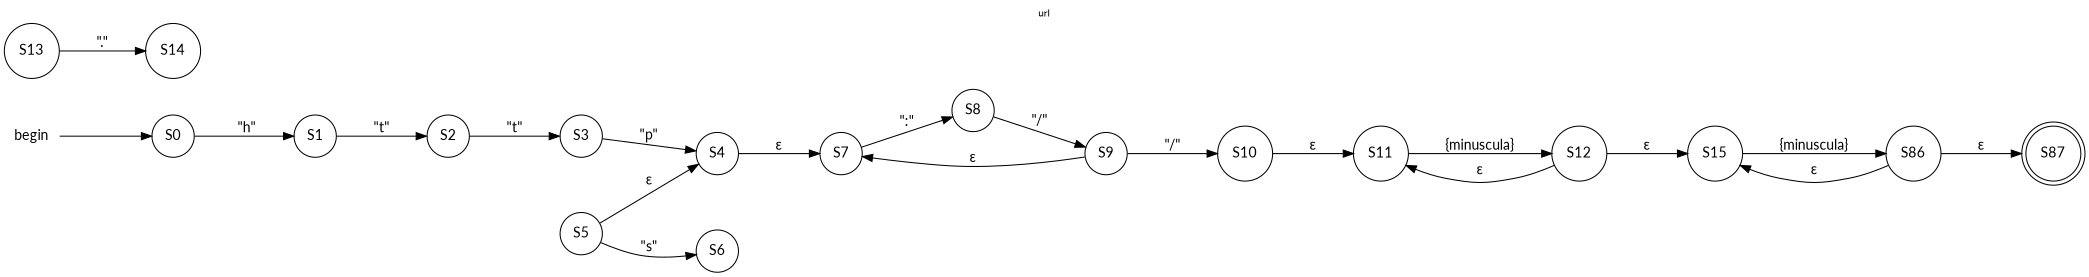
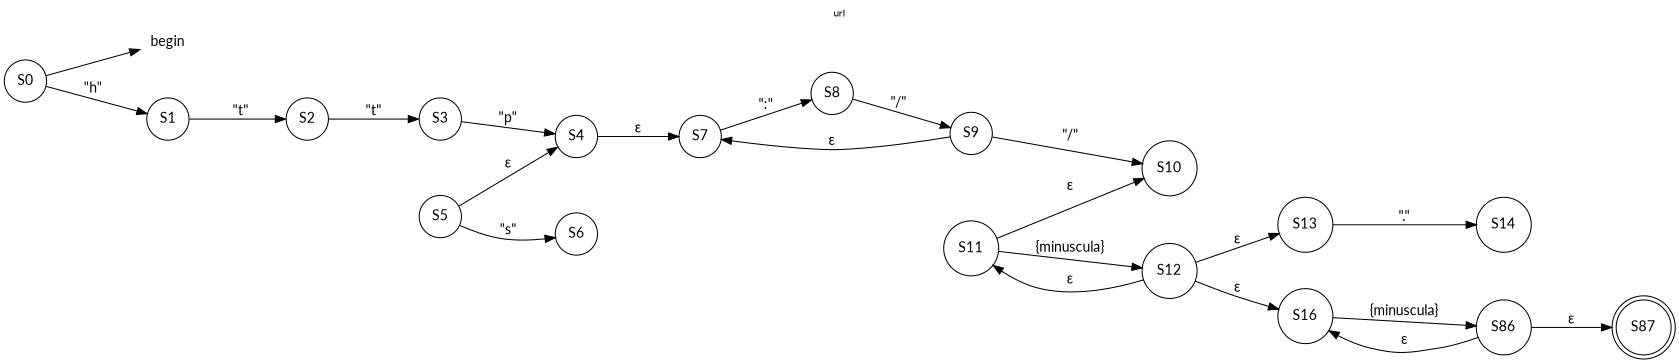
  digraph {
    fontname=Lato
    fontsize=10
    label=url
    labelloc=t
    nodesep=0.5
    rankdir=LR
    ranksep=1
    node [fontname=Lato shape=circle]
    edge [fontname=Lato]
    begin [shape=none]
    S0
    S1
    n4 [label=S87 shape=doublecircle]
    S2
    S3
    S4
    S7
    S5
    S6
    S8
    S9
    S10
    S11
    S12
    S13
-   S15
+   S15 [label=S16]
    S14
    n19 [label=S86]
-   begin -> S0
+   S0 -> begin
    S0 -> S1 [label="\"h\""]
    S1 -> S2 [label="\"t\""]
    S2 -> S3 [label="\"t\""]
    S3 -> S4 [label="\"p\""]
    S4 -> S7 [label="ε"]
    S7 -> S8 [label="\":\""]
    S5 -> S4 [label="ε"]
    S5 -> S6 [label="\"s\""]
    S8 -> S9 [label="\"/\""]
    S9 -> S7 [label="ε"]
    S9 -> S10 [label="\"/\""]
-   S10 -> S11 [label="ε"]
+   S11 -> S10 [label="ε"]
    S11 -> S12 [label="{minuscula}"]
    S12 -> S11 [label="ε"]
+   S12 -> S13 [label="ε"]
    S12 -> S15 [label="ε"]
    S13 -> S14 [label="\".\""]
    S15 -> n19 [label="{minuscula}"]
    n19 -> n4 [label="ε"]
    n19 -> S15 [label="ε"]
  }
